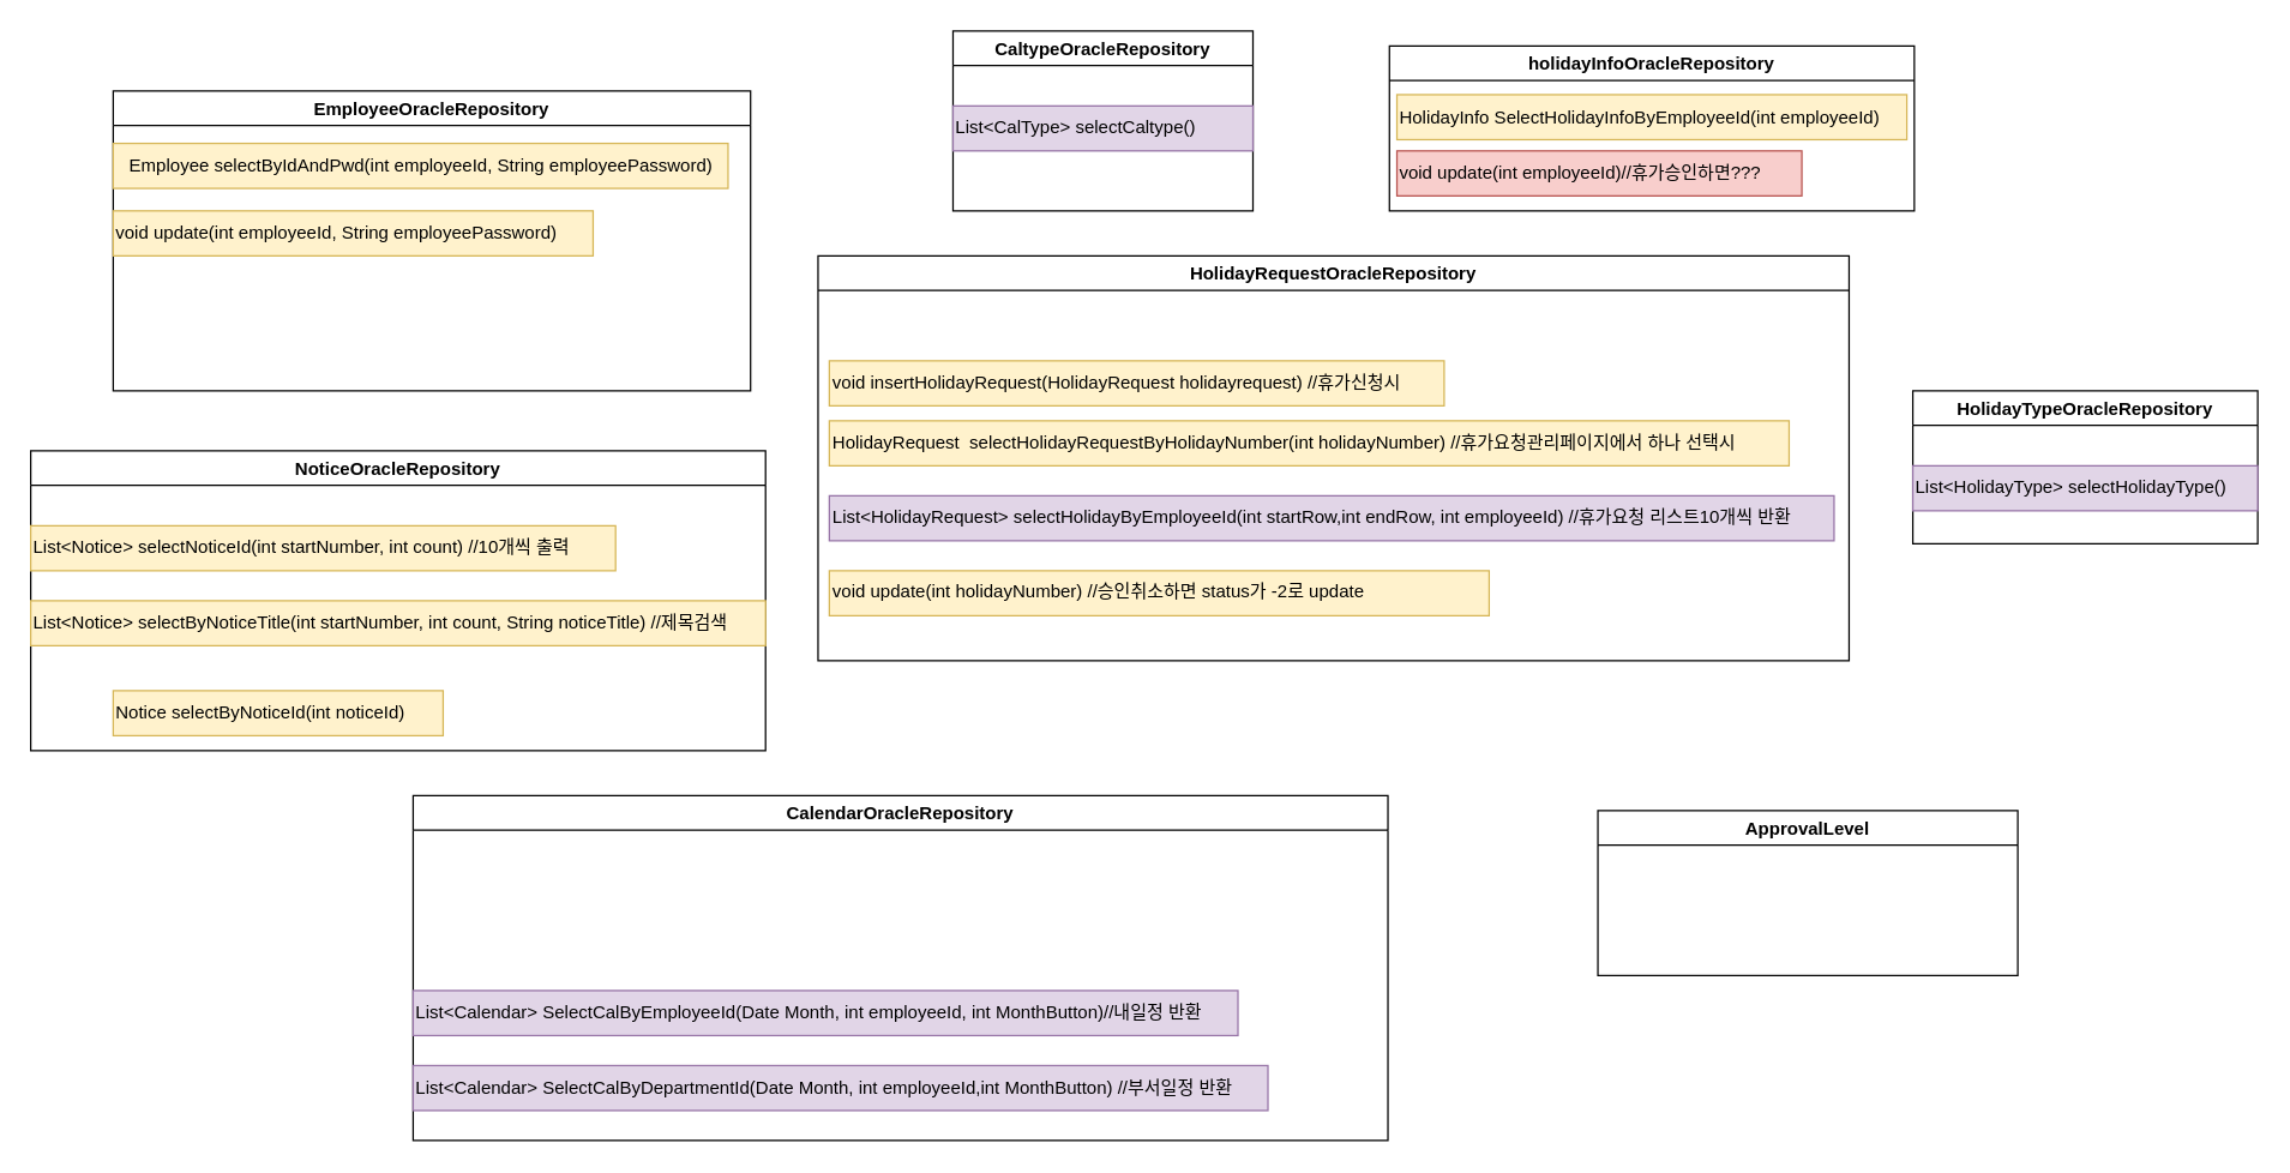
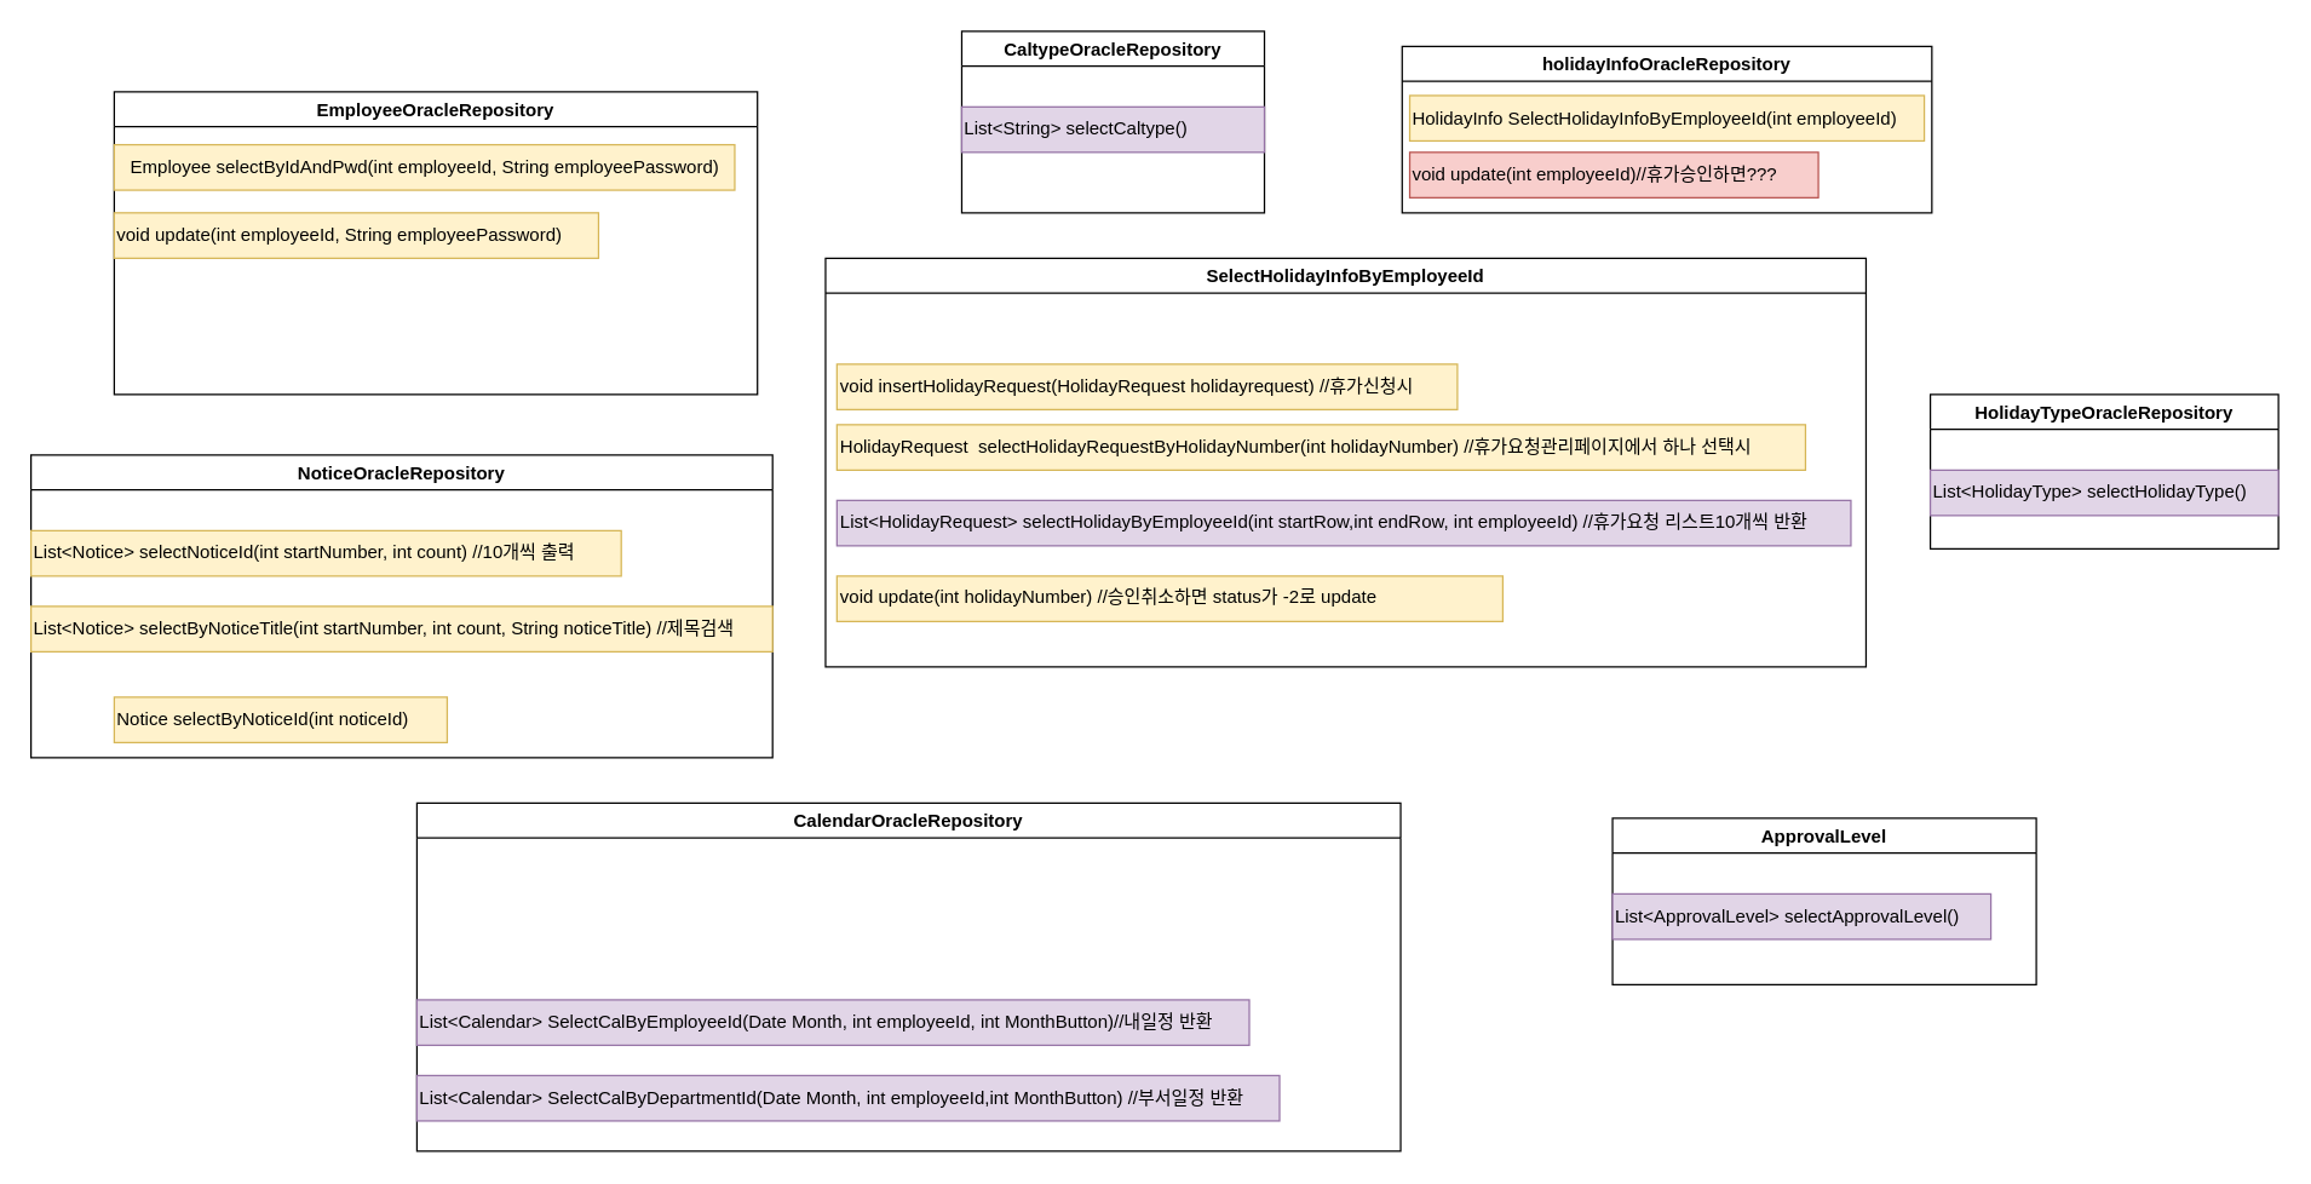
  <mxCell id="0" />
  <mxCell id="1" parent="0" />
  <mxCell id="2" value="NoticeOracleRepository" style="swimlane;" vertex="1" parent="1"><mxGeometry x="20" y="300" width="490" height="200" as="geometry"><mxRectangle x="120" y="320" width="170" height="30" as="alternateBounds" /></mxGeometry></mxCell>
  <mxCell id="3" value="List&amp;lt;Notice&amp;gt; selectNoticeId(int startNumber, int count) //10개씩 출력" style="text;html=1;align=left;verticalAlign=middle;resizable=0;points=[];autosize=1;strokeColor=#d6b656;fillColor=#fff2cc;" vertex="1" parent="2"><mxGeometry y="50" width="390" height="30" as="geometry" /></mxCell>
  <mxCell id="4" value="List&amp;lt;Notice&amp;gt; selectByNoticeTitle(int startNumber, int count, String noticeTitle) //제목검색" style="text;html=1;align=left;verticalAlign=middle;resizable=0;points=[];autosize=1;fillColor=#fff2cc;strokeColor=#d6b656;" vertex="1" parent="2"><mxGeometry y="100" width="490" height="30" as="geometry" /></mxCell>
  <mxCell id="5" value="Notice selectByNoticeId(int noticeId)" style="text;html=1;align=left;verticalAlign=middle;resizable=0;points=[];autosize=1;strokeColor=#d6b656;fillColor=#fff2cc;" vertex="1" parent="2"><mxGeometry x="55" y="160" width="220" height="30" as="geometry" /></mxCell>
  <mxCell id="6" value="EmployeeOracleRepository" style="swimlane;" vertex="1" parent="1"><mxGeometry x="75" y="60" width="425" height="200" as="geometry"><mxRectangle x="120" y="70" width="190" height="30" as="alternateBounds" /></mxGeometry></mxCell>
  <mxCell id="7" value="Employee selectByIdAndPwd(int employeeId,&amp;nbsp;String employeePassword)" style="text;html=1;align=center;verticalAlign=middle;resizable=0;points=[];autosize=1;strokeColor=#d6b656;fillColor=#fff2cc;" vertex="1" parent="6"><mxGeometry y="35" width="410" height="30" as="geometry" /></mxCell>
  <mxCell id="8" value="void update(int employeeId, String employeePassword)" style="text;html=1;align=left;verticalAlign=middle;resizable=0;points=[];autosize=1;fillColor=#fff2cc;strokeColor=#d6b656;" vertex="1" parent="6"><mxGeometry y="80" width="320" height="30" as="geometry" /></mxCell>
- <mxCell id="9" value="HolidayRequestOracleRepository" style="swimlane;" vertex="1" parent="1"><mxGeometry x="545" y="170" width="687.5" height="270" as="geometry" /></mxCell>
+ <mxCell id="9" value="SelectHolidayInfoByEmployeeId" style="swimlane;" vertex="1" parent="1"><mxGeometry x="545" y="170" width="687.5" height="270" as="geometry" /></mxCell>
  <mxCell id="10" value="&lt;span style=&quot;text-align: center;&quot;&gt;void insert&lt;/span&gt;&lt;span style=&quot;text-align: center;&quot;&gt;HolidayRequest&lt;/span&gt;&lt;span style=&quot;text-align: center;&quot;&gt;(HolidayRequest holidayrequest) //휴가신청시&lt;/span&gt;&lt;span style=&quot;color: rgba(0, 0, 0, 0); font-family: monospace; font-size: 0px;&quot;&gt;%3CmxGraphModel%3E%3Croot%3E%3CmxCell%20id%3D%220%22%2F%3E%3CmxCell%20id%3D%221%22%20parent%3D%220%22%2F%3E%3CmxCell%20id%3D%222%22%20value%3D%22void%20insertHolidayApproval%22%20style%3D%22text%3Bhtml%3D1%3Balign%3Dcenter%3BverticalAlign%3Dmiddle%3Bresizable%3D0%3Bpoints%3D%5B%5D%3Bautosize%3D1%3BstrokeColor%3Dnone%3BfillColor%3Dnone%3B%22%20vertex%3D%221%22%20parent%3D%221%22%3E%3CmxGeometry%20x%3D%22521%22%20y%3D%22300%22%20width%3D%22170%22%20height%3D%2230%22%20as%3D%22geometry%22%2F%3E%3C%2FmxCell%3E%3C%2Froot%3E%3C%2FmxGraphModel%3Eff&lt;/span&gt;&lt;span style=&quot;color: rgba(0, 0, 0, 0); font-family: monospace; font-size: 0px;&quot;&gt;%3CmxGraphModel%3E%3Croot%3E%3CmxCell%20id%3D%220%22%2F%3E%3CmxCell%20id%3D%221%22%20parent%3D%220%22%2F%3E%3CmxCell%20id%3D%222%22%20value%3D%22void%20insertHolidayApproval%22%20style%3D%22text%3Bhtml%3D1%3Balign%3Dcenter%3BverticalAlign%3Dmiddle%3Bresizable%3D0%3Bpoints%3D%5B%5D%3Bautosize%3D1%3BstrokeColor%3Dnone%3BfillColor%3Dnone%3B%22%20vertex%3D%221%22%20parent%3D%221%22%3E%3CmxGeometry%20x%3D%22521%22%20y%3D%22300%22%20width%3D%22170%22%20height%3D%2230%22%20as%3D%22geometry%22%2F%3E%3C%2FmxCell%3E%3C%2Froot%3E%3C%2FmxGraphModel%3E&amp;nbsp;&lt;/span&gt;" style="text;html=1;align=left;verticalAlign=middle;resizable=0;points=[];autosize=1;strokeColor=#d6b656;fillColor=#fff2cc;" vertex="1" parent="9"><mxGeometry x="7.5" y="70" width="410" height="30" as="geometry" /></mxCell>
  <mxCell id="11" value="List&amp;lt;HolidayRequest&amp;gt; selectHolidayByEmployeeId(int startRow,int endRow, int employeeId) //휴가요청 리스트10개씩 반환" style="text;html=1;align=left;verticalAlign=middle;resizable=0;points=[];autosize=1;strokeColor=#9673a6;fillColor=#e1d5e7;" vertex="1" parent="9"><mxGeometry x="7.5" y="160" width="670" height="30" as="geometry" /></mxCell>
  <mxCell id="12" value="HolidayRequest&amp;nbsp; s&lt;span style=&quot;background-color: initial;&quot;&gt;electHolidayRequestByHolidayNumber(int holidayNumber) //휴가요청관리페이지에서 하나 선택시&lt;br&gt;&lt;/span&gt;" style="text;html=1;align=left;verticalAlign=middle;resizable=0;points=[];autosize=1;strokeColor=#d6b656;fillColor=#fff2cc;" vertex="1" parent="9"><mxGeometry x="7.5" y="110" width="640" height="30" as="geometry" /></mxCell>
  <mxCell id="13" value="&lt;span style=&quot;color: rgb(0, 0, 0); font-family: Helvetica; font-size: 12px; font-style: normal; font-variant-ligatures: normal; font-variant-caps: normal; font-weight: 400; letter-spacing: normal; orphans: 2; text-align: left; text-indent: 0px; text-transform: none; widows: 2; word-spacing: 0px; -webkit-text-stroke-width: 0px;&quot;&gt;void update(int holidayNumber) //승인취소하면 status가 -2로 update&lt;/span&gt;" style="text;whiteSpace=wrap;html=1;labelBackgroundColor=none;fillColor=#fff2cc;strokeColor=#d6b656;" vertex="1" parent="9"><mxGeometry x="7.5" y="210" width="440" height="30" as="geometry" /></mxCell>
  <mxCell id="14" value="CalendarOracleRepository" style="swimlane;" vertex="1" parent="1"><mxGeometry x="275" y="530" width="650" height="230" as="geometry" /></mxCell>
  <mxCell id="15" value="List&amp;lt;Calendar&amp;gt; SelectCalByEmployeeId(Date Month, int employeeId, int MonthButton)//내일정 반환" style="text;html=1;align=left;verticalAlign=middle;resizable=0;points=[];autosize=1;strokeColor=#9673a6;fillColor=#e1d5e7;" vertex="1" parent="14"><mxGeometry y="130" width="550" height="30" as="geometry" /></mxCell>
  <mxCell id="16" value="List&amp;lt;Calendar&amp;gt; SelectCalByDepartmentId(Date Month, int employeeId,int MonthButton) //부서일정 반환" style="text;html=1;align=left;verticalAlign=middle;resizable=0;points=[];autosize=1;strokeColor=#9673a6;fillColor=#e1d5e7;" vertex="1" parent="14"><mxGeometry y="180" width="570" height="30" as="geometry" /></mxCell>
  <mxCell id="17" value="CaltypeOracleRepository" style="swimlane;startSize=23;" vertex="1" parent="1"><mxGeometry x="635" y="20" width="200" height="120" as="geometry" /></mxCell>
- <mxCell id="18" value="List&amp;lt;CalType&amp;gt; selectCaltype()" style="text;html=1;strokeColor=#9673a6;fillColor=#e1d5e7;align=left;verticalAlign=middle;whiteSpace=wrap;rounded=0;" vertex="1" parent="17"><mxGeometry y="50" width="200" height="30" as="geometry" /></mxCell>
+ <mxCell id="18" value="List&amp;lt;String&amp;gt; selectCaltype()" style="text;html=1;strokeColor=#9673a6;fillColor=#e1d5e7;align=left;verticalAlign=middle;whiteSpace=wrap;rounded=0;" vertex="1" parent="17"><mxGeometry y="50" width="200" height="30" as="geometry" /></mxCell>
  <mxCell id="19" value="HolidayTypeOracleRepository" style="swimlane;" vertex="1" parent="1"><mxGeometry x="1275" y="260" width="230" height="102" as="geometry" /></mxCell>
  <mxCell id="20" value="List&amp;lt;HolidayType&amp;gt; selectHolidayType()" style="text;html=1;align=left;verticalAlign=middle;resizable=0;points=[];autosize=1;strokeColor=#9673a6;fillColor=#e1d5e7;" vertex="1" parent="19"><mxGeometry y="50" width="230" height="30" as="geometry" /></mxCell>
  <mxCell id="21" value="holidayInfoOracleRepository" style="swimlane;" vertex="1" parent="1"><mxGeometry x="926" y="30" width="350" height="110" as="geometry" /></mxCell>
  <mxCell id="22" value="void update(int employeeId)//휴가승인하면???" style="text;html=1;align=left;verticalAlign=middle;resizable=0;points=[];autosize=1;strokeColor=#b85450;fillColor=#f8cecc;" vertex="1" parent="21"><mxGeometry x="5" y="70" width="270" height="30" as="geometry" /></mxCell>
  <mxCell id="23" value="HolidayInfo SelectHolidayInfoByEmployeeId(int employeeId)" style="text;html=1;align=left;verticalAlign=middle;resizable=0;points=[];autosize=1;strokeColor=#d6b656;fillColor=#fff2cc;" vertex="1" parent="21"><mxGeometry x="5" y="32.5" width="340" height="30" as="geometry" /></mxCell>
  <mxCell id="24" value="ApprovalLevel" style="swimlane;labelBackgroundColor=none;startSize=23;" vertex="1" parent="1"><mxGeometry x="1065" y="540" width="280" height="110" as="geometry" /></mxCell>
+ <mxCell id="25" value="List&amp;lt;ApprovalLevel&amp;gt; selectApprovalLevel()" style="text;html=1;align=left;verticalAlign=middle;resizable=0;points=[];autosize=1;strokeColor=#9673a6;fillColor=#e1d5e7;" vertex="1" parent="24"><mxGeometry y="50" width="250" height="30" as="geometry" /></mxCell>
